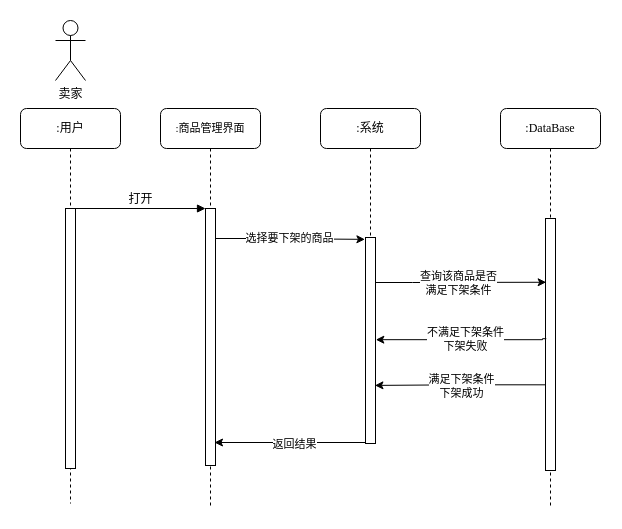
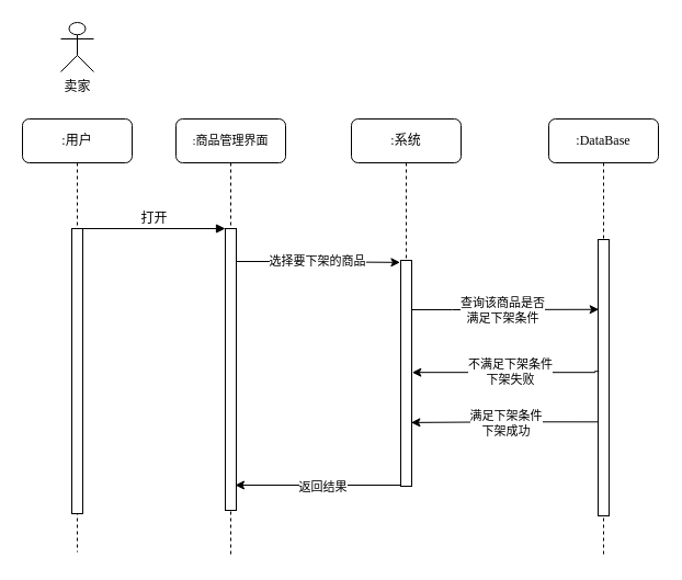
  <mxCell id="0" />
  <mxCell id="1" parent="0" />
  <mxCell id="2" value="&lt;font style=&quot;font-size: 11px ; line-height: 1.2&quot;&gt;:商品管理界面&lt;/font&gt;" style="shape=umlLifeline;perimeter=lifelinePerimeter;whiteSpace=wrap;html=1;container=1;collapsible=0;recursiveResize=0;outlineConnect=0;rounded=1;shadow=0;comic=0;labelBackgroundColor=none;strokeWidth=1;fontFamily=Verdana;fontSize=12;align=center;" vertex="1" parent="1"><mxGeometry x="160" y="108" width="100" height="399" as="geometry" /></mxCell>
  <mxCell id="3" value="" style="html=1;points=[];perimeter=orthogonalPerimeter;rounded=0;shadow=0;comic=0;labelBackgroundColor=none;strokeWidth=1;fontFamily=Verdana;fontSize=12;align=center;" vertex="1" parent="2"><mxGeometry x="45" y="100" width="10" height="257" as="geometry" /></mxCell>
  <mxCell id="4" value=":系统" style="shape=umlLifeline;perimeter=lifelinePerimeter;whiteSpace=wrap;html=1;container=1;collapsible=0;recursiveResize=0;outlineConnect=0;rounded=1;shadow=0;comic=0;labelBackgroundColor=none;strokeWidth=1;fontFamily=Verdana;fontSize=12;align=center;" vertex="1" parent="1"><mxGeometry x="320" y="108" width="100" height="335" as="geometry" /></mxCell>
  <mxCell id="5" value="" style="html=1;points=[];perimeter=orthogonalPerimeter;rounded=0;shadow=0;comic=0;labelBackgroundColor=none;strokeWidth=1;fontFamily=Verdana;fontSize=12;align=center;" vertex="1" parent="4"><mxGeometry x="45" y="129" width="10" height="206" as="geometry" /></mxCell>
  <mxCell id="6" value=":DataBase" style="shape=umlLifeline;perimeter=lifelinePerimeter;whiteSpace=wrap;html=1;container=1;collapsible=0;recursiveResize=0;outlineConnect=0;rounded=1;shadow=0;comic=0;labelBackgroundColor=none;strokeWidth=1;fontFamily=Verdana;fontSize=12;align=center;" vertex="1" parent="1"><mxGeometry x="500" y="108" width="100" height="398" as="geometry" /></mxCell>
  <mxCell id="7" value="" style="html=1;points=[];perimeter=orthogonalPerimeter;rounded=0;shadow=0;comic=0;labelBackgroundColor=none;strokeWidth=1;fontFamily=Verdana;fontSize=12;align=center;" vertex="1" parent="6"><mxGeometry x="45" y="110" width="10" height="252" as="geometry" /></mxCell>
  <mxCell id="8" value=":用户" style="shape=umlLifeline;perimeter=lifelinePerimeter;whiteSpace=wrap;html=1;container=1;collapsible=0;recursiveResize=0;outlineConnect=0;rounded=1;shadow=0;comic=0;labelBackgroundColor=none;strokeWidth=1;fontFamily=Verdana;fontSize=12;align=center;" vertex="1" parent="1"><mxGeometry x="20" y="108" width="100" height="395" as="geometry" /></mxCell>
  <mxCell id="9" value="" style="html=1;points=[];perimeter=orthogonalPerimeter;rounded=0;shadow=0;comic=0;labelBackgroundColor=none;strokeWidth=1;fontFamily=Verdana;fontSize=12;align=center;" vertex="1" parent="8"><mxGeometry x="45" y="100" width="10" height="260" as="geometry" /></mxCell>
  <mxCell id="10" value="打开" style="html=1;verticalAlign=bottom;endArrow=block;entryX=0;entryY=0;labelBackgroundColor=none;fontFamily=Verdana;fontSize=12;edgeStyle=elbowEdgeStyle;elbow=vertical;" edge="1" parent="1" source="9" target="3"><mxGeometry relative="1" as="geometry"><mxPoint x="140" y="218" as="sourcePoint" /></mxGeometry></mxCell>
- <mxCell id="11" value="卖家" style="shape=umlActor;verticalLabelPosition=bottom;verticalAlign=top;html=1;outlineConnect=0;" vertex="1" parent="1"><mxGeometry x="55" y="20" width="30" height="60" as="geometry" /></mxCell>
+ <mxCell id="11" value="卖家" style="shape=umlActor;verticalLabelPosition=bottom;verticalAlign=top;html=1;outlineConnect=0;" vertex="1" parent="1"><mxGeometry x="55" y="20" width="30" height="45" as="geometry" /></mxCell>
  <mxCell id="12" style="edgeStyle=orthogonalEdgeStyle;rounded=0;orthogonalLoop=1;jettySize=auto;html=1;entryX=-0.059;entryY=0.009;entryDx=0;entryDy=0;entryPerimeter=0;" edge="1" parent="1" source="3" target="5"><mxGeometry relative="1" as="geometry"><Array as="points"><mxPoint x="248" y="238" /><mxPoint x="248" y="238" /></Array></mxGeometry></mxCell>
  <mxCell id="13" value="选择要下架的商品" style="edgeLabel;html=1;align=center;verticalAlign=middle;resizable=0;points=[];" vertex="1" connectable="0" parent="12"><mxGeometry x="0.077" y="1" relative="1" as="geometry"><mxPoint x="-7" as="offset" /></mxGeometry></mxCell>
  <mxCell id="14" style="edgeStyle=orthogonalEdgeStyle;rounded=0;orthogonalLoop=1;jettySize=auto;html=1;entryX=0.066;entryY=0.253;entryDx=0;entryDy=0;entryPerimeter=0;" edge="1" parent="1" source="5" target="7"><mxGeometry relative="1" as="geometry"><Array as="points"><mxPoint x="412" y="282" /><mxPoint x="412" y="282" /></Array></mxGeometry></mxCell>
  <mxCell id="15" value="查询该商品是否&lt;br&gt;满足下架条件" style="edgeLabel;html=1;align=center;verticalAlign=middle;resizable=0;points=[];" vertex="1" connectable="0" parent="14"><mxGeometry x="-0.161" y="-2" relative="1" as="geometry"><mxPoint x="10" y="-1" as="offset" /></mxGeometry></mxCell>
  <mxCell id="16" style="edgeStyle=orthogonalEdgeStyle;rounded=0;orthogonalLoop=1;jettySize=auto;html=1;entryX=1.033;entryY=0.496;entryDx=0;entryDy=0;entryPerimeter=0;exitX=0.078;exitY=0.477;exitDx=0;exitDy=0;exitPerimeter=0;" edge="1" parent="1" source="7" target="5"><mxGeometry relative="1" as="geometry"><mxPoint x="376" y="350" as="targetPoint" /><Array as="points"><mxPoint x="542" y="338" /></Array></mxGeometry></mxCell>
  <mxCell id="17" value="不满足下架条件&lt;br&gt;下架失败" style="edgeLabel;html=1;align=center;verticalAlign=middle;resizable=0;points=[];" vertex="1" connectable="0" parent="16"><mxGeometry x="0.088" y="2" relative="1" as="geometry"><mxPoint x="11" y="-3" as="offset" /></mxGeometry></mxCell>
  <mxCell id="18" style="edgeStyle=orthogonalEdgeStyle;rounded=0;orthogonalLoop=1;jettySize=auto;html=1;entryX=0.944;entryY=0.718;entryDx=0;entryDy=0;entryPerimeter=0;exitX=-0.024;exitY=0.66;exitDx=0;exitDy=0;exitPerimeter=0;" edge="1" parent="1" source="7" target="5"><mxGeometry relative="1" as="geometry"><Array as="points" /></mxGeometry></mxCell>
  <mxCell id="19" value="满足下架条件&lt;br&gt;下架成功" style="edgeLabel;html=1;align=center;verticalAlign=middle;resizable=0;points=[];" vertex="1" connectable="0" parent="18"><mxGeometry x="0.105" y="1" relative="1" as="geometry"><mxPoint x="9" as="offset" /></mxGeometry></mxCell>
  <mxCell id="20" style="edgeStyle=orthogonalEdgeStyle;rounded=0;orthogonalLoop=1;jettySize=auto;html=1;" edge="1" parent="1" source="5"><mxGeometry relative="1" as="geometry"><mxPoint x="214" y="442" as="targetPoint" /><Array as="points"><mxPoint x="214" y="442" /></Array></mxGeometry></mxCell>
  <mxCell id="21" value="返回结果" style="edgeLabel;html=1;align=center;verticalAlign=middle;resizable=0;points=[];" vertex="1" connectable="0" parent="20"><mxGeometry x="0.098" relative="1" as="geometry"><mxPoint x="11" y="1" as="offset" /></mxGeometry></mxCell>
